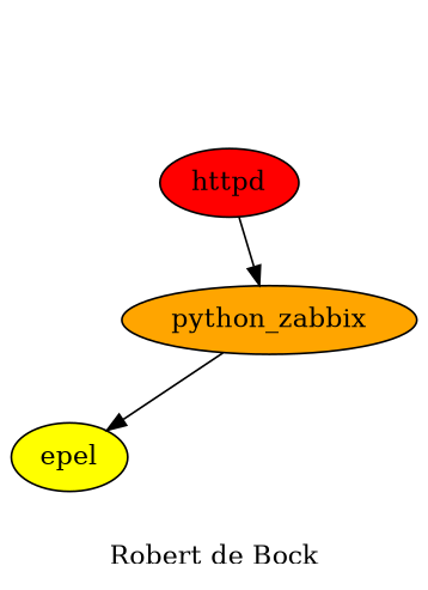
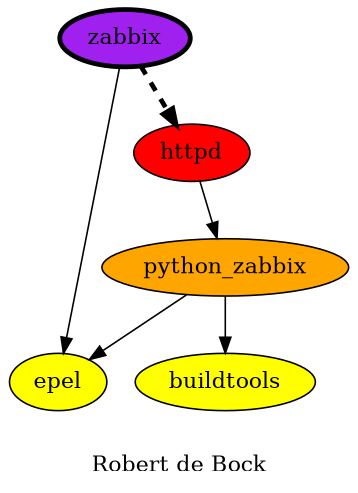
  digraph {
    label="Robert de Bock"
    node [fillcolor=yellow style=filled]
    n1 [fillcolor=orange label=python_zabbix]
+   buildtools
    epel
    httpd [fillcolor=red]
+   zabbix [fillcolor=purple penwidth=3]
+   n1 -> buildtools
    n1 -> epel
    httpd -> n1
+   zabbix -> epel
+   zabbix -> httpd [penwidth=3 style=dashed]
  }
